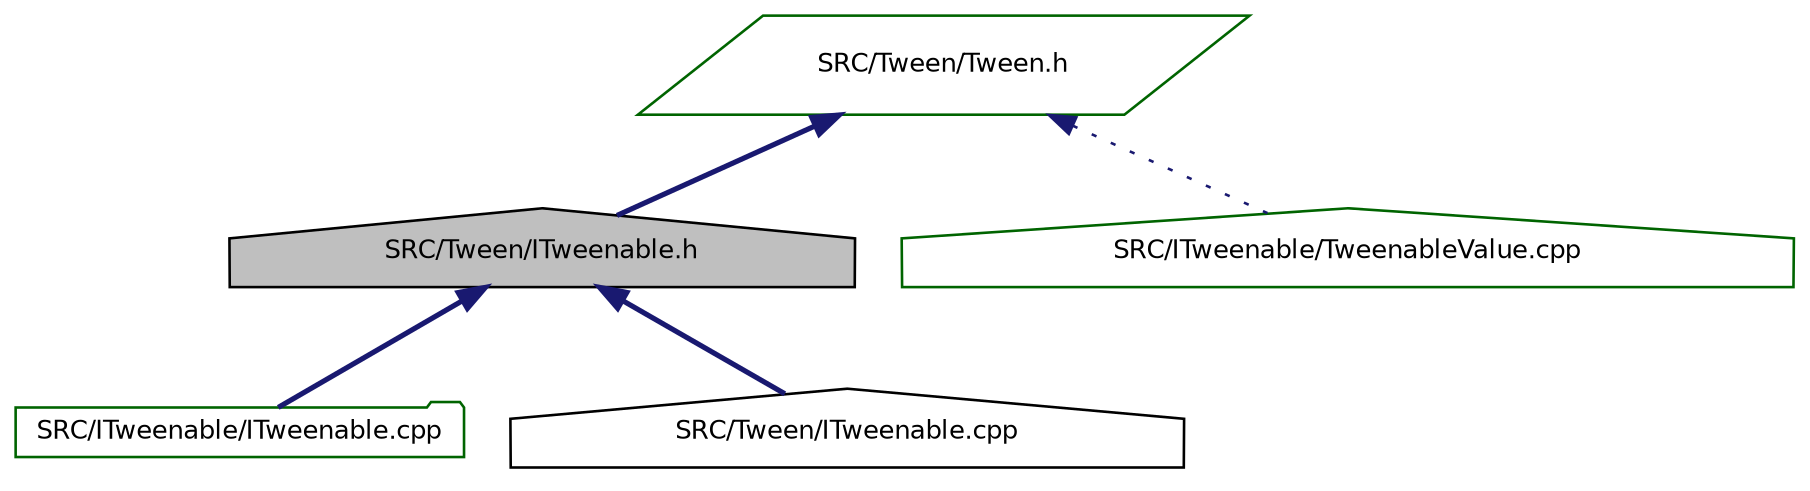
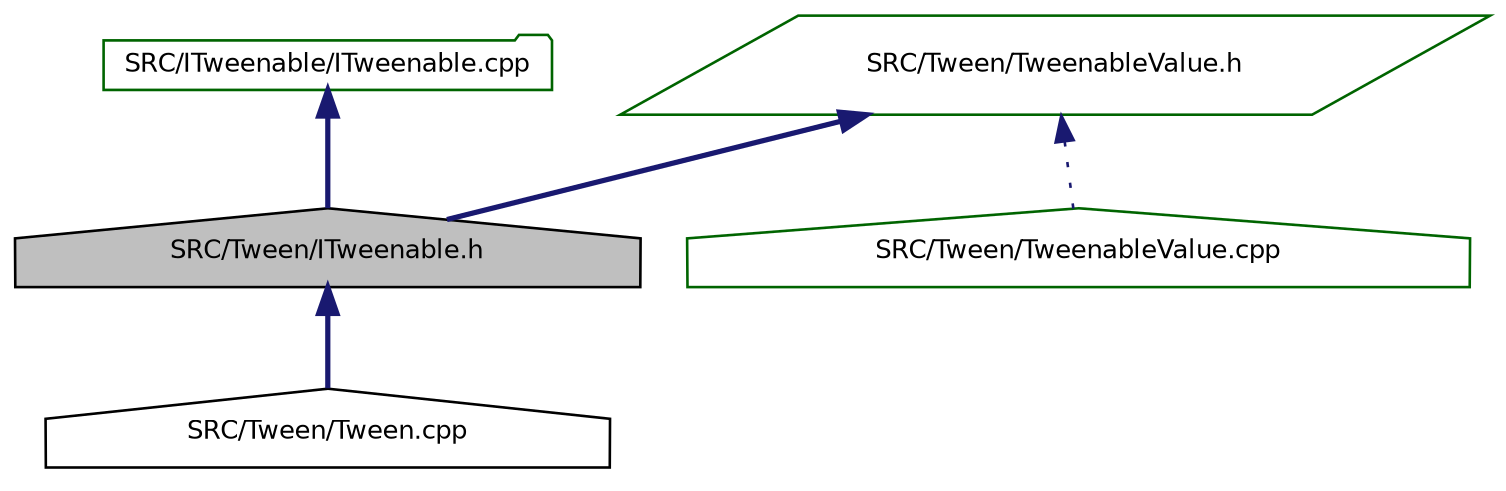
  digraph {
    fontname="DejaVu Sans"
    node [color=darkgreen fontname="DejaVu Sans" fontsize=10 shape=house]
    edge [color=midnightblue dir=back fontname="DejaVu Sans" fontsize=10 labelfontname=FreeSans labelfontsize=10 style=bold]
    n1 [color=black fillcolor=grey75 fontcolor=black height=0.2 label="SRC/Tween/ITweenable.h" style=filled width=0.4]
    n2 [height=0.2 label="SRC/ITweenable/ITweenable.cpp" shape=folder width=0.4]
-   n3 [color=black height=0.2 label="SRC/Tween/ITweenable.cpp" width=0.4]
-   n4 [height=0.2 label="SRC/Tween/Tween.h" shape=parallelogram width=0.4]
-   n5 [height=0.2 label="SRC/ITweenable/TweenableValue.cpp" width=0.4]
-   n1 -> n2
+   n3 [color=black height=0.2 label="SRC/Tween/Tween.cpp" width=0.4]
+   n4 [height=0.2 label="SRC/Tween/TweenableValue.h" shape=parallelogram width=0.4]
+   n5 [height=0.2 label="SRC/Tween/TweenableValue.cpp" width=0.4]
+   n2 -> n1
    n1 -> n3
    n4 -> n1
    n4 -> n5 [style=dotted]
  }
